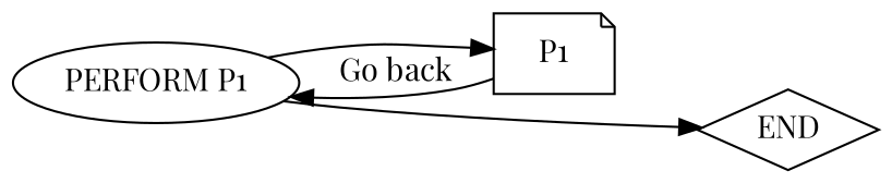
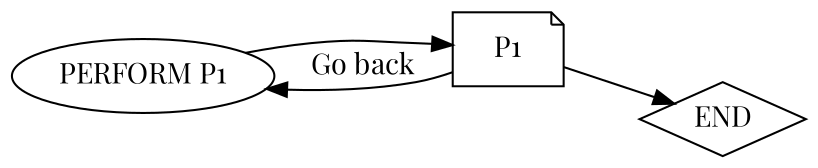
  digraph {
    fontname="Playfair Display"
    rankdir=LR
    node [fontname="Playfair Display"]
    edge [fontname="Playfair Display"]
    n1 [label="PERFORM P1" shape=ellipse]
    n2 [label=P1 shape=note]
    n3 [label=END shape=diamond]
    n1 -> n2
    n2 -> n1 [label="Go back"]
-   n1 -> n3
+   n2 -> n3
  }
